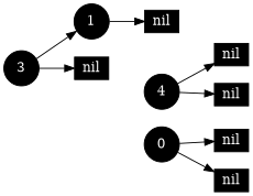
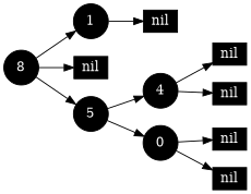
  digraph {
    rankdir=LR
    node [fillcolor=black fontcolor=white style=filled shape=box]
    1 [width=0.5 shape=""]
    n2 [height=0.2 label=nil width=0.3]
-   3 [width=0.5 shape=""]
+   3 [width=0.5 label=8 shape=""]
    n4 [height=0.2 label=nil width=0.3]
+   5 [width=0.5 shape=""]
    4 [width=0.5 shape=""]
    n7 [label=0 width=0.5 shape=""]
    n8 [height=0.2 label=nil width=0.3]
    n9 [height=0.2 label=nil width=0.3]
    n10 [height=0.2 label=nil width=0.3]
    n11 [height=0.2 label=nil width=0.3]
    1 -> n2
    3 -> 1
    3 -> n4
+   3 -> 5
+   5 -> 4
+   5 -> n7
    4 -> n8
    4 -> n9
    n7 -> n10
    n7 -> n11
  }
